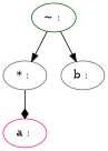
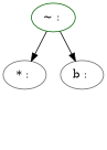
  digraph {
    node [color=gray40]
    edge [style=solid arrowhead=normal]
    n1 [label="~ : " color=darkgreen]
    n2 [label="* : "]
    n3 [label="b : "]
-   n4 [label="a : " color=deeppink]
    n1 -> n2
    n1 -> n3
-   n2 -> n4 [arrowhead=diamond]
  }
